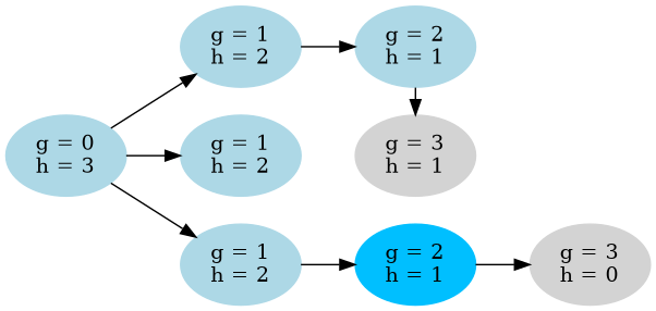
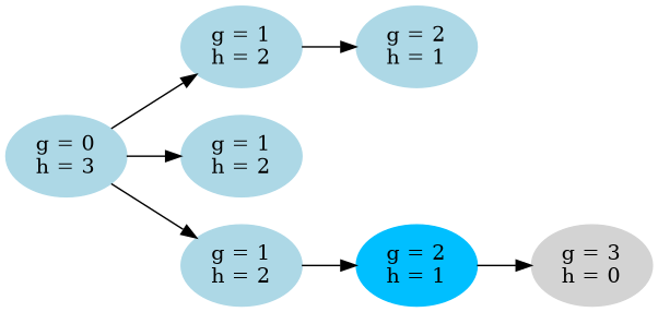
  digraph {
    rankdir=LR
    node [color=lightblue style=filled]
    n1 [label="g = 1\nh = 2"]
    n2 [label="g = 1\nh = 2"]
    n3 [label="g = 1\nh = 2"]
    n4 [label="g = 2\nh = 1"]
-   n5 [color=lightgrey label="g = 3\nh = 1"]
    n6 [color=deepskyblue1 label="g = 2\nh = 1"]
    n7 [label="g = 0\nh = 3"]
    n8 [color=lightgrey label="g = 3\nh = 0"]
    subgraph sub_1 {
      rank=same
      n1
      n2
      n3
    }
    subgraph sub_2 {
      rank=same
      n4
-     n5
      n6
    }
    n1 -> n4
    n3 -> n6
-   n4 -> n5
    n6 -> n8
    n7 -> n1
    n7 -> n2
    n7 -> n3
  }
